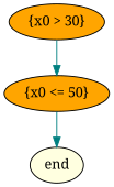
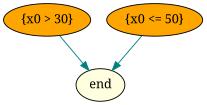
  digraph {
    fontname="Noto Serif"
    node [fillcolor=orange fontname="Noto Serif" init=0 match=0 style=filled]
    edge [color=teal fontname="Noto Serif" guard="{x0 < 200}"]
    n1 [init=1 label="{x0 > 30}"]
    end [fillcolor=lightyellow match=1]
    n3 [label="{x0 <= 50}"]
-   n1 -> n3
+   n1 -> end
    n3 -> end
  }
